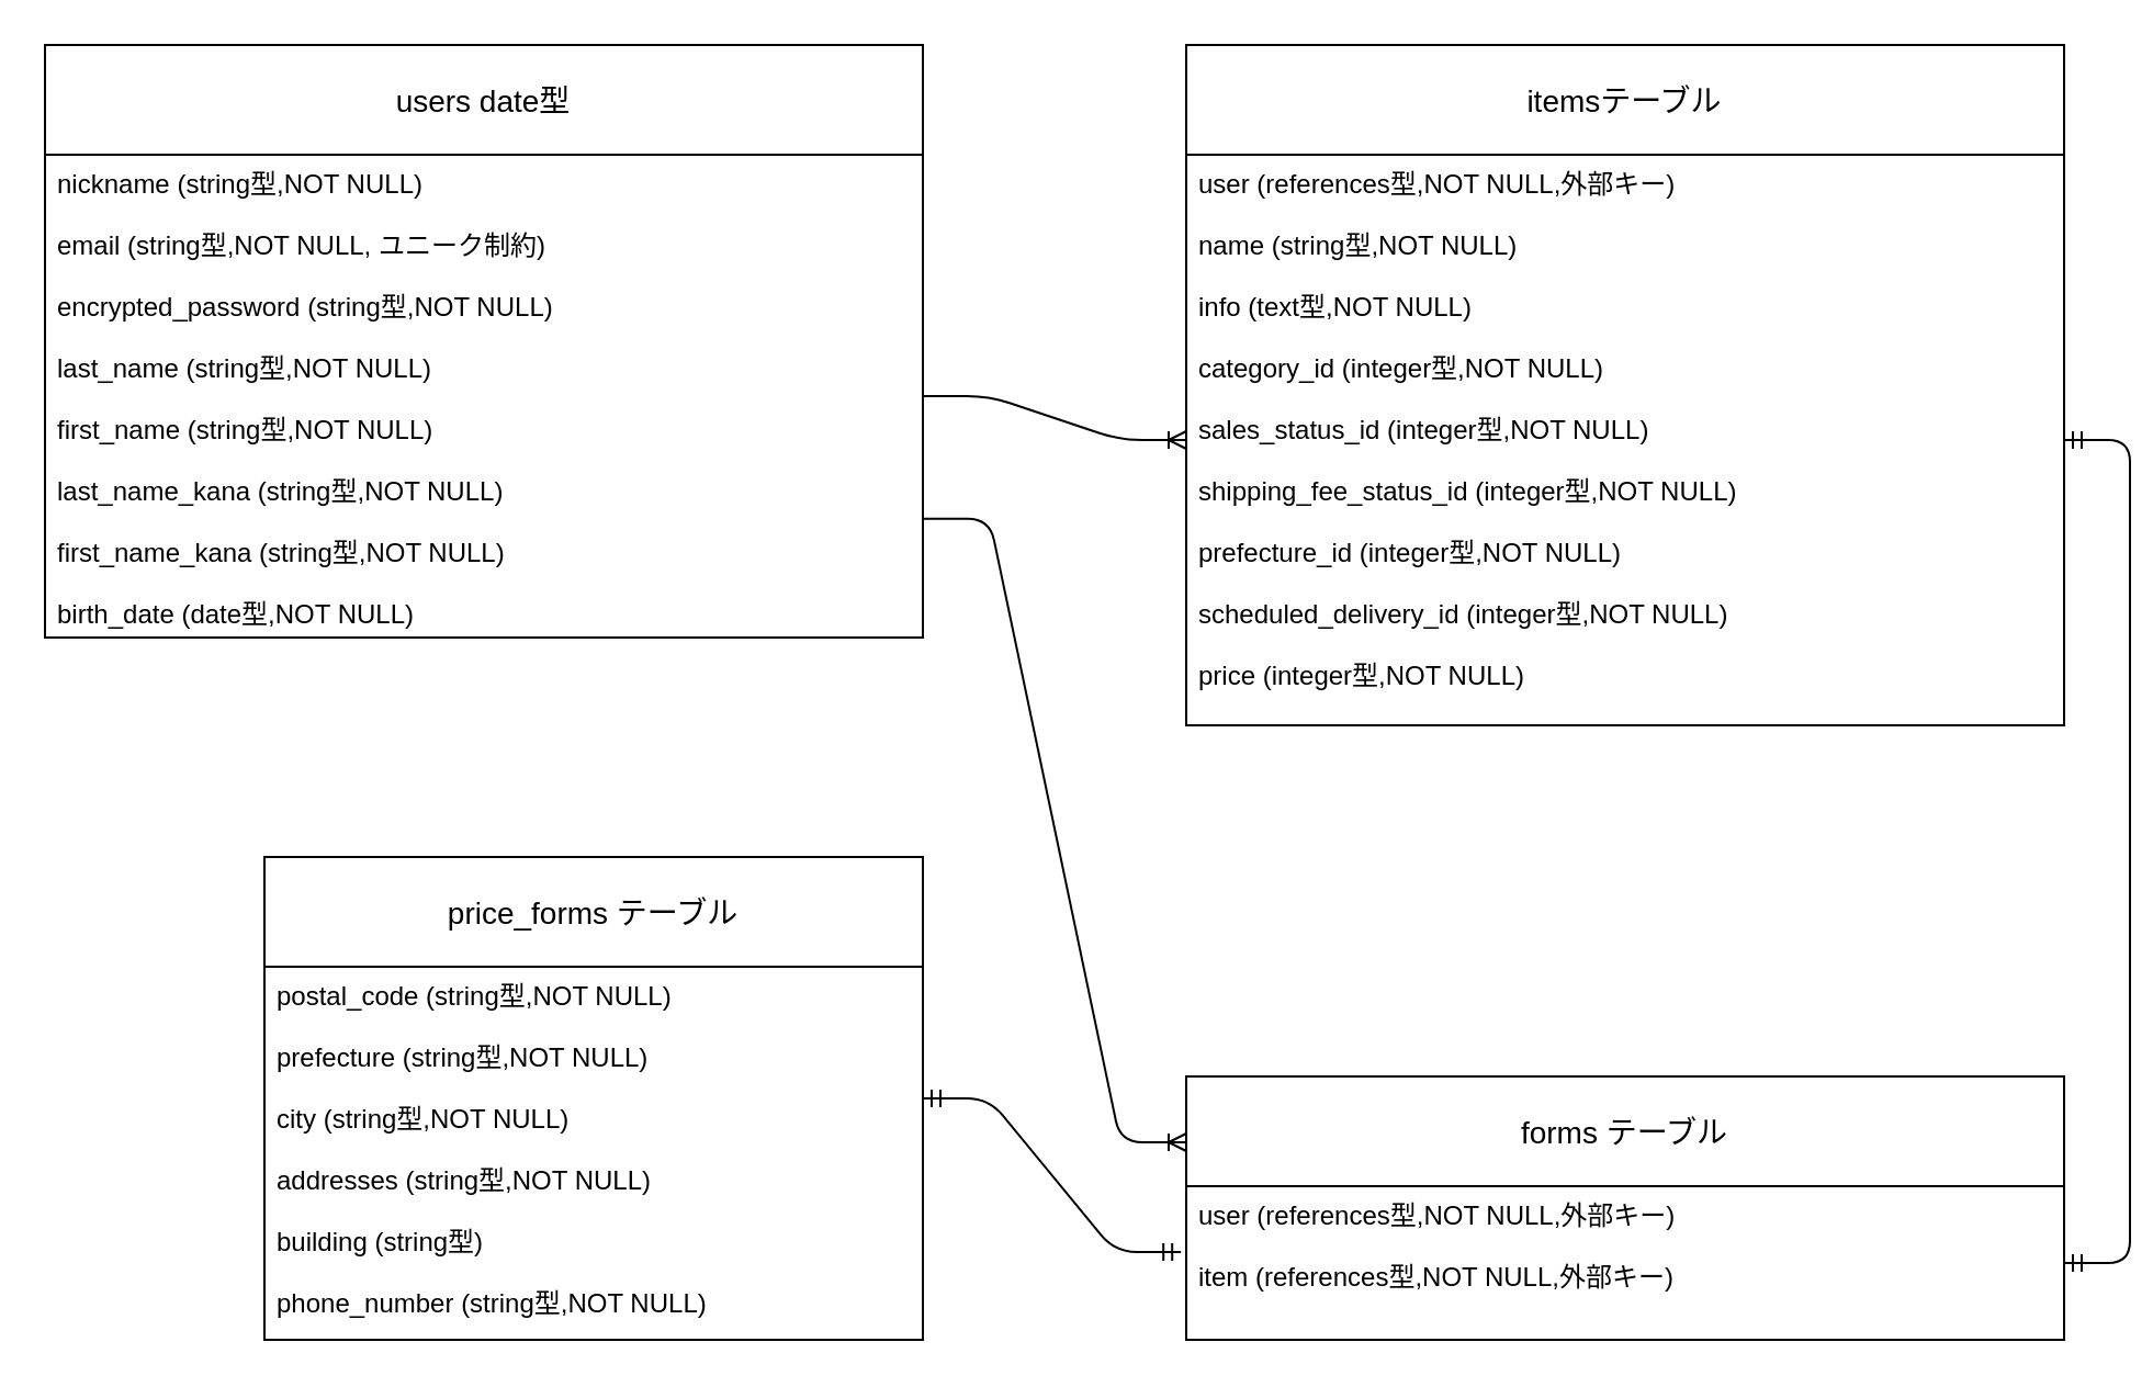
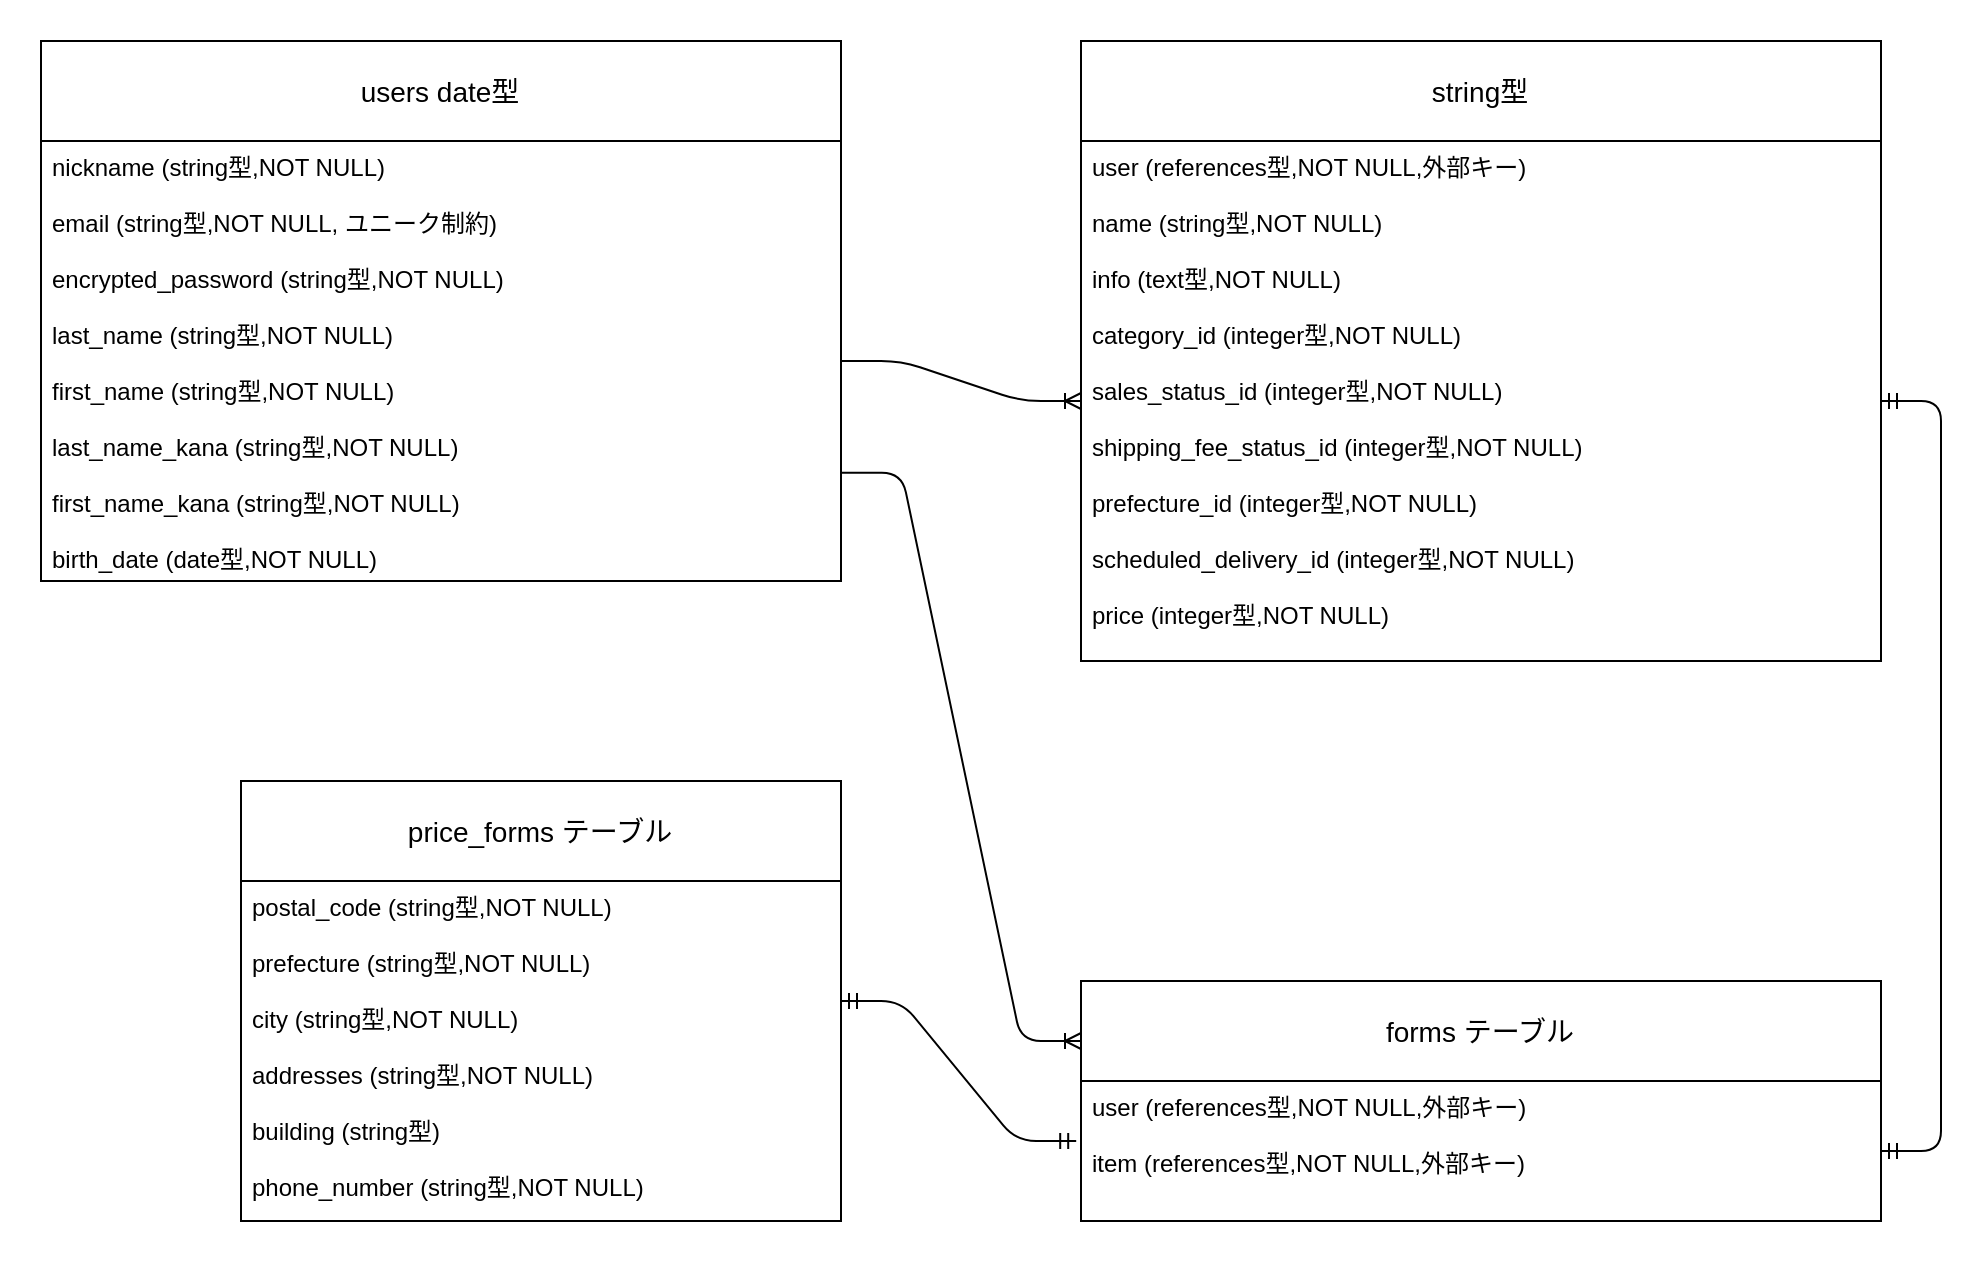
  <mxCell id="0" />
  <mxCell id="1" parent="0" />
  <mxCell id="2" value="users date型" style="swimlane;fontStyle=0;childLayout=stackLayout;horizontal=1;startSize=50;horizontalStack=0;resizeParent=1;resizeParentMax=0;resizeLast=0;collapsible=1;marginBottom=0;align=center;fontSize=14;" parent="1" vertex="1"><mxGeometry x="20" y="20" width="400" height="270" as="geometry"><mxRectangle y="120" width="120" height="26" as="alternateBounds" /></mxGeometry></mxCell>
  <mxCell id="3" value="nickname (string型,NOT NULL)&#10;&#10;email (string型,NOT NULL, ユニーク制約)&#10;&#10;encrypted_password (string型,NOT NULL)&#10;&#10;last_name (string型,NOT NULL)&#10;&#10;first_name (string型,NOT NULL)&#10;&#10;last_name_kana (string型,NOT NULL)&#10;&#10;first_name_kana (string型,NOT NULL)&#10;&#10;birth_date (date型,NOT NULL)" style="text;strokeColor=none;fillColor=none;spacingLeft=4;spacingRight=4;overflow=hidden;rotatable=0;points=[[0,0.5],[1,0.5]];portConstraint=eastwest;fontSize=12;" parent="2" vertex="1"><mxGeometry y="50" width="400" height="220" as="geometry" /></mxCell>
  <mxCell id="4" value="forms テーブル" style="swimlane;fontStyle=0;childLayout=stackLayout;horizontal=1;startSize=50;horizontalStack=0;resizeParent=1;resizeParentMax=0;resizeLast=0;collapsible=1;marginBottom=0;align=center;fontSize=14;" parent="1" vertex="1"><mxGeometry x="540" y="490" width="400" height="120" as="geometry"><mxRectangle y="120" width="120" height="26" as="alternateBounds" /></mxGeometry></mxCell>
  <mxCell id="5" value="user (references型,NOT NULL,外部キー)&#10;&#10;item (references型,NOT NULL,外部キー)" style="text;strokeColor=none;fillColor=none;spacingLeft=4;spacingRight=4;overflow=hidden;rotatable=0;points=[[0,0.5],[1,0.5]];portConstraint=eastwest;fontSize=12;" parent="4" vertex="1"><mxGeometry y="50" width="400" height="70" as="geometry" /></mxCell>
- <mxCell id="6" value="itemsテーブル" style="swimlane;fontStyle=0;childLayout=stackLayout;horizontal=1;startSize=50;horizontalStack=0;resizeParent=1;resizeParentMax=0;resizeLast=0;collapsible=1;marginBottom=0;align=center;fontSize=14;" parent="1" vertex="1"><mxGeometry x="540" y="20" width="400" height="310" as="geometry"><mxRectangle y="120" width="120" height="26" as="alternateBounds" /></mxGeometry></mxCell>
+ <mxCell id="6" value="string型" style="swimlane;fontStyle=0;childLayout=stackLayout;horizontal=1;startSize=50;horizontalStack=0;resizeParent=1;resizeParentMax=0;resizeLast=0;collapsible=1;marginBottom=0;align=center;fontSize=14;" parent="1" vertex="1"><mxGeometry x="540" y="20" width="400" height="310" as="geometry"><mxRectangle y="120" width="120" height="26" as="alternateBounds" /></mxGeometry></mxCell>
  <mxCell id="7" value="user (references型,NOT NULL,外部キー)&#10;&#10;name (string型,NOT NULL)&#10;&#10;info (text型,NOT NULL)&#10;&#10;category_id (integer型,NOT NULL)&#10;&#10;sales_status_id (integer型,NOT NULL)&#10;&#10;shipping_fee_status_id (integer型,NOT NULL)&#10;&#10;prefecture_id (integer型,NOT NULL)&#10;&#10;scheduled_delivery_id (integer型,NOT NULL)&#10;&#10;price (integer型,NOT NULL)" style="text;strokeColor=none;fillColor=none;spacingLeft=4;spacingRight=4;overflow=hidden;rotatable=0;points=[[0,0.5],[1,0.5]];portConstraint=eastwest;fontSize=12;" parent="6" vertex="1"><mxGeometry y="50" width="400" height="260" as="geometry" /></mxCell>
  <mxCell id="8" value="" style="edgeStyle=entityRelationEdgeStyle;fontSize=12;html=1;endArrow=ERoneToMany;entryX=0;entryY=0.5;entryDx=0;entryDy=0;" parent="1" source="3" target="7" edge="1"><mxGeometry width="100" height="100" relative="1" as="geometry"><mxPoint x="370" y="350" as="sourcePoint" /><mxPoint x="600" y="280" as="targetPoint" /></mxGeometry></mxCell>
  <mxCell id="9" value="" style="edgeStyle=entityRelationEdgeStyle;fontSize=12;html=1;endArrow=ERoneToMany;entryX=0;entryY=0.25;entryDx=0;entryDy=0;exitX=1.001;exitY=0.754;exitDx=0;exitDy=0;exitPerimeter=0;" parent="1" source="3" target="4" edge="1"><mxGeometry width="100" height="100" relative="1" as="geometry"><mxPoint x="60" y="210" as="sourcePoint" /><mxPoint x="410" y="480" as="targetPoint" /></mxGeometry></mxCell>
  <mxCell id="10" value="price_forms テーブル" style="swimlane;fontStyle=0;childLayout=stackLayout;horizontal=1;startSize=50;horizontalStack=0;resizeParent=1;resizeParentMax=0;resizeLast=0;collapsible=1;marginBottom=0;align=center;fontSize=14;" parent="1" vertex="1"><mxGeometry x="120" y="390" width="300" height="220" as="geometry"><mxRectangle y="120" width="120" height="26" as="alternateBounds" /></mxGeometry></mxCell>
  <mxCell id="11" value="postal_code (string型,NOT NULL)&#10;&#10;prefecture (string型,NOT NULL)&#10;&#10;city (string型,NOT NULL)&#10;&#10;addresses (string型,NOT NULL)&#10;&#10;building (string型)&#10;&#10;phone_number (string型,NOT NULL)&#10;" style="text;strokeColor=none;fillColor=none;spacingLeft=4;spacingRight=4;overflow=hidden;rotatable=0;points=[[0,0.5],[1,0.5]];portConstraint=eastwest;fontSize=12;" parent="10" vertex="1"><mxGeometry y="50" width="300" height="170" as="geometry" /></mxCell>
  <mxCell id="12" value="" style="edgeStyle=entityRelationEdgeStyle;fontSize=12;html=1;endArrow=ERmandOne;startArrow=ERmandOne;entryX=-0.006;entryY=0.429;entryDx=0;entryDy=0;entryPerimeter=0;" parent="1" source="10" target="5" edge="1"><mxGeometry width="100" height="100" relative="1" as="geometry"><mxPoint x="991.333" y="780" as="sourcePoint" /><mxPoint x="930" y="720" as="targetPoint" /></mxGeometry></mxCell>
  <mxCell id="13" value="" style="edgeStyle=entityRelationEdgeStyle;fontSize=12;html=1;endArrow=ERmandOne;startArrow=ERmandOne;" edge="1" parent="1" source="5" target="7"><mxGeometry width="100" height="100" relative="1" as="geometry"><mxPoint x="780" y="470" as="sourcePoint" /><mxPoint x="880" y="370" as="targetPoint" /></mxGeometry></mxCell>
